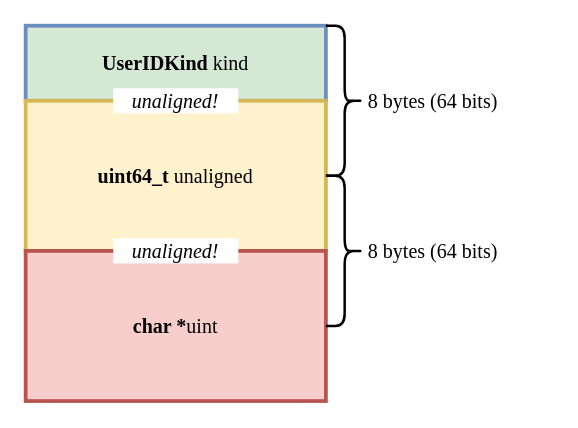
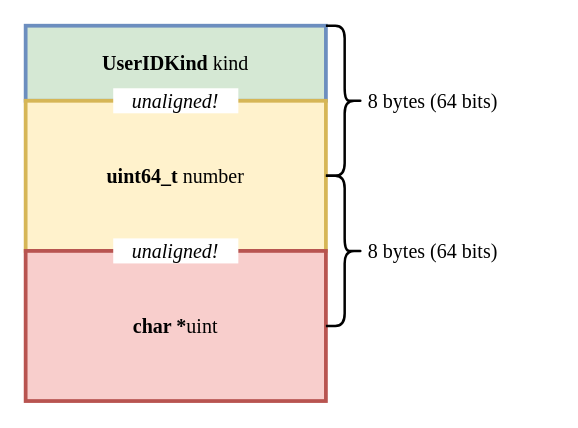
  <mxCell id="0" />
  <mxCell id="1" parent="0" />
  <mxCell id="2" value="&lt;b&gt;UserIDKind &lt;/b&gt;kind" style="rounded=0;whiteSpace=wrap;html=1;strokeWidth=3;fillColor=#d5e8d4;strokeColor=#6c8ebf;fontFamily=Iosevka;fontSize=16;" vertex="1" parent="1"><mxGeometry x="20" y="20" width="240" height="60" as="geometry" /></mxCell>
- <mxCell id="3" value="&lt;b&gt;uint64_t&lt;/b&gt; unaligned" style="rounded=0;whiteSpace=wrap;html=1;strokeWidth=3;fillColor=#fff2cc;strokeColor=#d6b656;fontFamily=Iosevka;fontSize=16;" vertex="1" parent="1"><mxGeometry x="20" y="80" width="240" height="120" as="geometry" /></mxCell>
+ <mxCell id="3" value="&lt;b&gt;uint64_t&lt;/b&gt; number" style="rounded=0;whiteSpace=wrap;html=1;strokeWidth=3;fillColor=#fff2cc;strokeColor=#d6b656;fontFamily=Iosevka;fontSize=16;" vertex="1" parent="1"><mxGeometry x="20" y="80" width="240" height="120" as="geometry" /></mxCell>
  <mxCell id="4" value="&lt;b&gt;char *&lt;/b&gt;uint" style="rounded=0;whiteSpace=wrap;html=1;strokeWidth=3;fillColor=#f8cecc;strokeColor=#b85450;fontFamily=Iosevka;fontSize=16;" vertex="1" parent="1"><mxGeometry x="20" y="200" width="240" height="120" as="geometry" /></mxCell>
  <mxCell id="5" value="" style="shape=curlyBracket;whiteSpace=wrap;html=1;rounded=1;strokeWidth=2;fontFamily=Iosevka;fontSize=16;rotation=-180;" vertex="1" parent="1"><mxGeometry x="260" y="20" width="30" height="120" as="geometry" /></mxCell>
  <mxCell id="6" value="8 bytes (64 bits)" style="text;html=1;strokeColor=none;fillColor=none;align=left;verticalAlign=middle;whiteSpace=wrap;rounded=0;fontFamily=Iosevka;fontSize=16;spacingLeft=2;" vertex="1" parent="1"><mxGeometry x="290" y="60" width="150" height="40" as="geometry" /></mxCell>
  <mxCell id="7" value="" style="shape=curlyBracket;whiteSpace=wrap;html=1;rounded=1;strokeWidth=2;fontFamily=Iosevka;fontSize=16;rotation=-180;" vertex="1" parent="1"><mxGeometry x="260" y="140" width="30" height="120" as="geometry" /></mxCell>
  <mxCell id="8" value="8 bytes (64 bits)" style="text;html=1;strokeColor=none;fillColor=none;align=left;verticalAlign=middle;whiteSpace=wrap;rounded=0;fontFamily=Iosevka;fontSize=16;spacingLeft=2;" vertex="1" parent="1"><mxGeometry x="290" y="180" width="150" height="40" as="geometry" /></mxCell>
  <mxCell id="9" value="&lt;i&gt;unaligned!&lt;/i&gt;" style="text;html=1;strokeColor=none;align=center;verticalAlign=middle;whiteSpace=wrap;rounded=0;fontFamily=Iosevka;fontSize=16;fillColor=#ffffff;" vertex="1" parent="1"><mxGeometry x="90" y="70" width="100" height="20" as="geometry" /></mxCell>
  <mxCell id="10" value="&lt;i&gt;unaligned!&lt;/i&gt;" style="text;html=1;strokeColor=none;align=center;verticalAlign=middle;whiteSpace=wrap;rounded=0;fontFamily=Iosevka;fontSize=16;fillColor=#ffffff;" vertex="1" parent="1"><mxGeometry x="90" y="190" width="100" height="20" as="geometry" /></mxCell>
